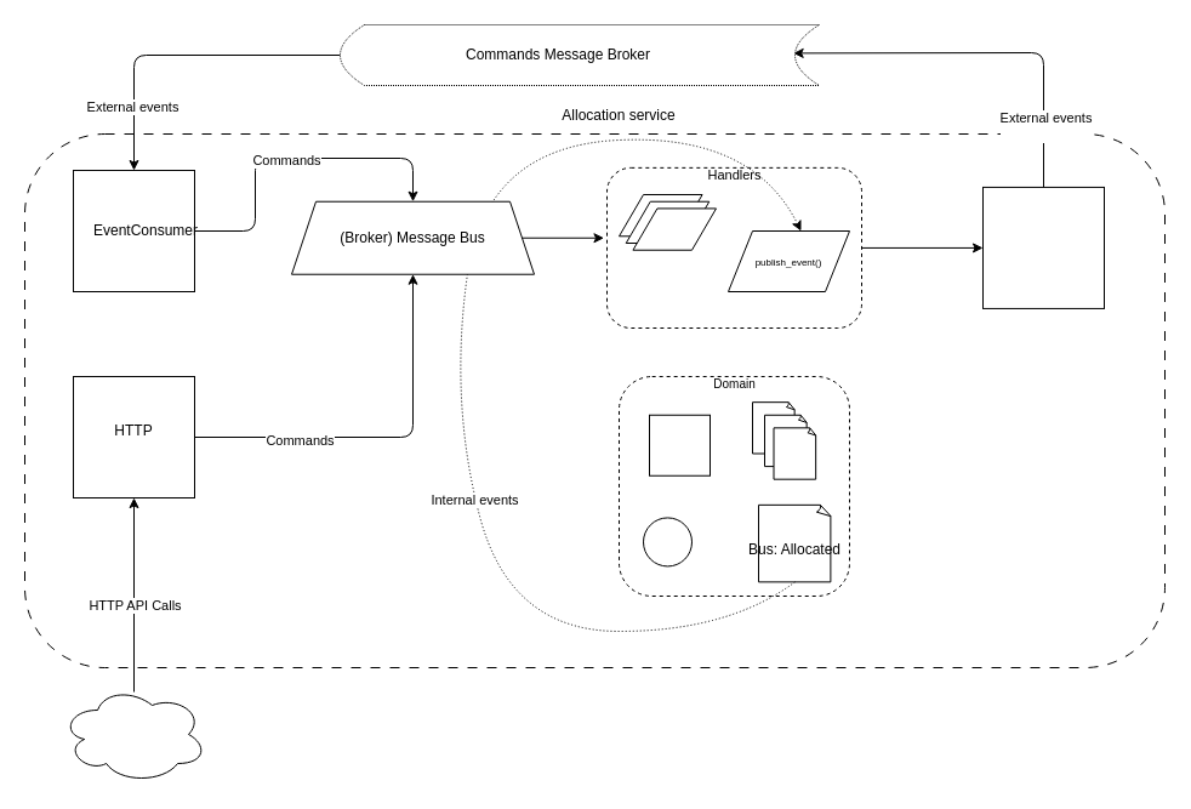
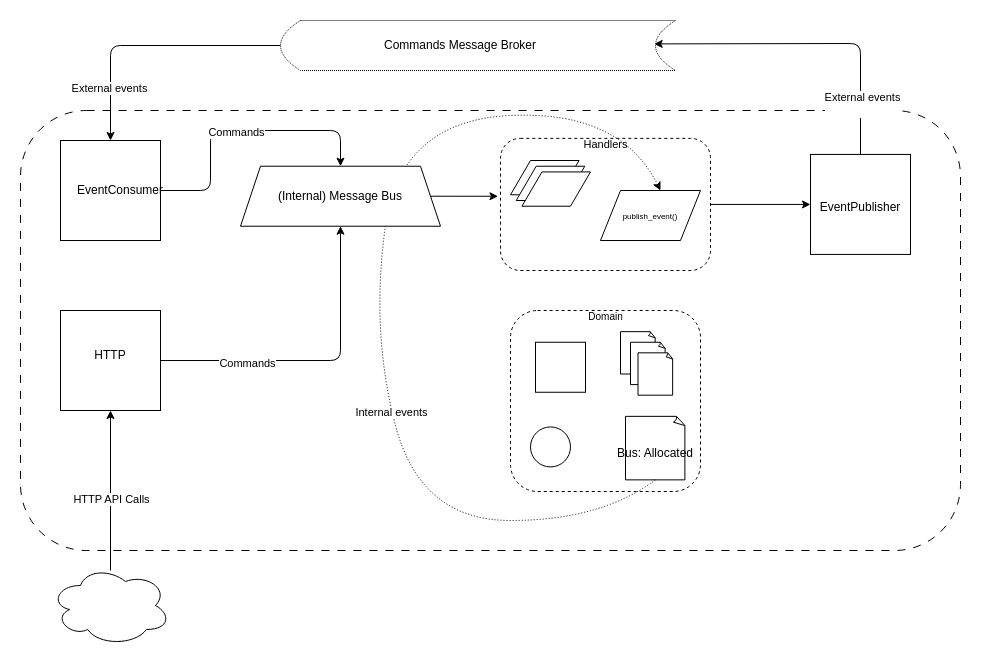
  <mxCell id="0" />
  <mxCell id="1" parent="0" />
  <mxCell id="2" value="" style="rounded=1;whiteSpace=wrap;html=1;fillColor=none;dashed=1;dashPattern=8 8;strokeColor=light-dark(#000000,#FFFFFF);" vertex="1" parent="1"><mxGeometry x="20" y="110" width="940" height="440" as="geometry" /></mxCell>
  <mxCell id="3" value="" style="endArrow=classic;html=1;rounded=0;exitX=0.5;exitY=1;exitDx=0;exitDy=0;entryX=0.6;entryY=0;entryDx=0;entryDy=0;entryPerimeter=0;exitPerimeter=0;curved=1;dashed=1;dashPattern=1 2;" edge="1" parent="1" source="28" target="18"><mxGeometry width="50" height="50" relative="1" as="geometry"><mxPoint x="400" y="340" as="sourcePoint" /><mxPoint x="660" y="110" as="targetPoint" /><Array as="points"><mxPoint x="600" y="520" /><mxPoint x="420" y="520" /><mxPoint x="370" y="330" /><mxPoint x="400" y="120" /><mxPoint x="620" y="110" /></Array></mxGeometry></mxCell>
  <mxCell id="4" value="Internal events" style="edgeLabel;html=1;align=center;verticalAlign=middle;resizable=0;points=[];" vertex="1" connectable="0" parent="3"><mxGeometry x="-0.253" y="1" relative="1" as="geometry"><mxPoint as="offset" /></mxGeometry></mxCell>
  <mxCell id="5" value="" style="rounded=1;whiteSpace=wrap;html=1;fillColor=none;dashed=1;" vertex="1" parent="1"><mxGeometry x="500" y="137.86" width="210" height="132.14" as="geometry" /></mxCell>
  <mxCell id="6" value="" style="whiteSpace=wrap;html=1;aspect=fixed;" vertex="1" parent="1"><mxGeometry x="60" y="310" width="100" height="100" as="geometry" /></mxCell>
  <mxCell id="7" value="HTTP" style="text;html=1;align=center;verticalAlign=middle;whiteSpace=wrap;rounded=0;" vertex="1" parent="1"><mxGeometry x="80" y="340" width="60" height="30" as="geometry" /></mxCell>
  <mxCell id="8" value="" style="whiteSpace=wrap;html=1;aspect=fixed;" vertex="1" parent="1"><mxGeometry x="60" y="140" width="100" height="100" as="geometry" /></mxCell>
  <mxCell id="9" value="&lt;div&gt;EventConsumer&lt;/div&gt;" style="text;html=1;align=center;verticalAlign=middle;whiteSpace=wrap;rounded=0;" vertex="1" parent="1"><mxGeometry x="90" y="175" width="60" height="30" as="geometry" /></mxCell>
  <mxCell id="10" value="" style="shape=trapezoid;perimeter=trapezoidPerimeter;whiteSpace=wrap;html=1;fixedSize=1;" vertex="1" parent="1"><mxGeometry x="240" y="165.72" width="200" height="60" as="geometry" /></mxCell>
- <mxCell id="11" value="(Broker) Message Bus" style="text;html=1;align=center;verticalAlign=middle;whiteSpace=wrap;rounded=0;" vertex="1" parent="1"><mxGeometry x="265" y="180.72" width="150" height="30" as="geometry" /></mxCell>
+ <mxCell id="11" value="(Internal) Message Bus" style="text;html=1;align=center;verticalAlign=middle;whiteSpace=wrap;rounded=0;" vertex="1" parent="1"><mxGeometry x="265" y="180.72" width="150" height="30" as="geometry" /></mxCell>
  <mxCell id="12" value="" style="whiteSpace=wrap;html=1;aspect=fixed;" vertex="1" parent="1"><mxGeometry x="810" y="153.93" width="100" height="100" as="geometry" /></mxCell>
+ <mxCell id="13" value="&lt;br&gt;&lt;div&gt;EventPublisher&lt;/div&gt;" style="text;html=1;align=center;verticalAlign=middle;whiteSpace=wrap;rounded=0;" vertex="1" parent="1"><mxGeometry x="830" y="183.93" width="60" height="30" as="geometry" /></mxCell>
  <mxCell id="14" value="" style="ellipse;shape=cloud;whiteSpace=wrap;html=1;" vertex="1" parent="1"><mxGeometry x="50" y="565" width="120" height="80" as="geometry" /></mxCell>
  <mxCell id="15" value="" style="endArrow=classic;html=1;rounded=0;exitX=0.5;exitY=0.063;exitDx=0;exitDy=0;exitPerimeter=0;entryX=0.5;entryY=1;entryDx=0;entryDy=0;" edge="1" parent="1" source="14" target="6"><mxGeometry width="50" height="50" relative="1" as="geometry"><mxPoint x="110" y="560" as="sourcePoint" /><mxPoint x="110" y="420" as="targetPoint" /></mxGeometry></mxCell>
  <mxCell id="16" value="HTTP API Calls" style="edgeLabel;html=1;align=center;verticalAlign=middle;resizable=0;points=[];" vertex="1" connectable="0" parent="15"><mxGeometry x="-0.1" relative="1" as="geometry"><mxPoint as="offset" /></mxGeometry></mxCell>
  <mxCell id="17" value="" style="group" vertex="1" connectable="0" parent="1"><mxGeometry x="600" y="190" width="100" height="50" as="geometry" /></mxCell>
  <mxCell id="18" value="" style="shape=parallelogram;perimeter=parallelogramPerimeter;whiteSpace=wrap;html=1;fixedSize=1;" vertex="1" parent="17"><mxGeometry width="100" height="50" as="geometry" /></mxCell>
  <mxCell id="19" value="&lt;font style=&quot;font-size: 8px;&quot;&gt;publish_event()&lt;/font&gt;" style="text;html=1;align=center;verticalAlign=middle;whiteSpace=wrap;rounded=0;" vertex="1" parent="17"><mxGeometry x="25" y="12.5" width="50" height="25" as="geometry" /></mxCell>
  <mxCell id="20" value="" style="group" vertex="1" connectable="0" parent="1"><mxGeometry x="510" y="310" width="190" height="181" as="geometry" /></mxCell>
  <mxCell id="21" value="" style="rounded=1;whiteSpace=wrap;html=1;fillColor=none;dashed=1;" vertex="1" parent="20"><mxGeometry width="190" height="181.0" as="geometry" /></mxCell>
  <mxCell id="22" value="Bus: Allocated" style="text;html=1;align=center;verticalAlign=middle;whiteSpace=wrap;rounded=0;" vertex="1" parent="20"><mxGeometry x="100" y="127.018" width="90" height="31.754" as="geometry" /></mxCell>
  <mxCell id="23" value="" style="whiteSpace=wrap;html=1;shape=mxgraph.basic.document" vertex="1" parent="20"><mxGeometry x="110" y="21.17" width="35" height="42.339" as="geometry" /></mxCell>
  <mxCell id="24" value="" style="whiteSpace=wrap;html=1;shape=mxgraph.basic.document" vertex="1" parent="20"><mxGeometry x="120" y="31.754" width="35" height="42.339" as="geometry" /></mxCell>
  <mxCell id="25" value="" style="whiteSpace=wrap;html=1;shape=mxgraph.basic.document" vertex="1" parent="20"><mxGeometry x="127.5" y="42.339" width="35" height="42.339" as="geometry" /></mxCell>
  <mxCell id="26" value="" style="whiteSpace=wrap;html=1;aspect=fixed;" vertex="1" parent="20"><mxGeometry x="25" y="31.754" width="50" height="50" as="geometry" /></mxCell>
  <mxCell id="27" value="" style="ellipse;whiteSpace=wrap;html=1;aspect=fixed;" vertex="1" parent="20"><mxGeometry x="20" y="116.433" width="40" height="40" as="geometry" /></mxCell>
  <mxCell id="28" value="" style="whiteSpace=wrap;html=1;shape=mxgraph.basic.document;fillColor=none;" vertex="1" parent="20"><mxGeometry x="115" y="105.848" width="60" height="63.509" as="geometry" /></mxCell>
  <mxCell id="29" value="&lt;div&gt;&lt;font style=&quot;font-size: 10px;&quot;&gt;Domain&lt;/font&gt;&lt;/div&gt;" style="text;html=1;align=center;verticalAlign=middle;resizable=0;points=[];autosize=1;strokeColor=none;fillColor=none;" vertex="1" parent="20"><mxGeometry x="65" y="-8.83" width="60" height="30" as="geometry" /></mxCell>
  <mxCell id="30" value="" style="shape=parallelogram;perimeter=parallelogramPerimeter;whiteSpace=wrap;html=1;fixedSize=1;" vertex="1" parent="1"><mxGeometry x="510" y="160" width="68.57" height="34.29" as="geometry" /></mxCell>
  <mxCell id="31" value="" style="shape=parallelogram;perimeter=parallelogramPerimeter;whiteSpace=wrap;html=1;fixedSize=1;" vertex="1" parent="1"><mxGeometry x="515.714" y="165.715" width="68.571" height="34.29" as="geometry" /></mxCell>
  <mxCell id="32" value="" style="shape=parallelogram;perimeter=parallelogramPerimeter;whiteSpace=wrap;html=1;fixedSize=1;" vertex="1" parent="1"><mxGeometry x="521.429" y="171.43" width="68.571" height="34.29" as="geometry" /></mxCell>
  <mxCell id="33" value="" style="endArrow=classic;html=1;rounded=1;entryX=0.5;entryY=1;entryDx=0;entryDy=0;exitX=1;exitY=0.5;exitDx=0;exitDy=0;curved=0;" edge="1" parent="1" source="6" target="10"><mxGeometry width="50" height="50" relative="1" as="geometry"><mxPoint x="170" y="360" as="sourcePoint" /><mxPoint x="450" y="290" as="targetPoint" /><Array as="points"><mxPoint x="340" y="360" /></Array></mxGeometry></mxCell>
  <mxCell id="34" value="Commands" style="edgeLabel;html=1;align=center;verticalAlign=middle;resizable=0;points=[];" vertex="1" connectable="0" parent="33"><mxGeometry x="-0.453" y="-2" relative="1" as="geometry"><mxPoint as="offset" /></mxGeometry></mxCell>
  <mxCell id="35" value="" style="endArrow=classic;html=1;rounded=1;exitX=1;exitY=0.5;exitDx=0;exitDy=0;entryX=0.5;entryY=0;entryDx=0;entryDy=0;curved=0;" edge="1" parent="1" source="8" target="10"><mxGeometry width="50" height="50" relative="1" as="geometry"><mxPoint x="400" y="340" as="sourcePoint" /><mxPoint x="360" y="120" as="targetPoint" /><Array as="points"><mxPoint x="210" y="190" /><mxPoint x="210" y="130" /><mxPoint x="340" y="130" /></Array></mxGeometry></mxCell>
  <mxCell id="36" value="Commands" style="edgeLabel;html=1;align=center;verticalAlign=middle;resizable=0;points=[];" vertex="1" connectable="0" parent="35"><mxGeometry x="-0.019" y="-1" relative="1" as="geometry"><mxPoint as="offset" /></mxGeometry></mxCell>
  <mxCell id="37" value="" style="endArrow=classic;html=1;rounded=1;entryX=0.5;entryY=0;entryDx=0;entryDy=0;curved=0;exitX=0;exitY=0.5;exitDx=0;exitDy=0;" edge="1" parent="1" source="45" target="8"><mxGeometry width="50" height="50" relative="1" as="geometry"><mxPoint x="280" as="sourcePoint" y="60" /><mxPoint x="120" as="targetPoint" y="60" /><Array as="points"><mxPoint x="110" y="45" /></Array></mxGeometry></mxCell>
  <mxCell id="38" value="External events" style="edgeLabel;html=1;align=center;verticalAlign=middle;resizable=0;points=[];" vertex="1" connectable="0" parent="37"><mxGeometry x="0.601" y="-2" relative="1" as="geometry"><mxPoint as="offset" /></mxGeometry></mxCell>
  <mxCell id="39" value="" style="endArrow=classic;html=1;rounded=0;entryX=-0.012;entryY=0.438;entryDx=0;entryDy=0;entryPerimeter=0;exitX=1;exitY=0.5;exitDx=0;exitDy=0;" edge="1" parent="1" source="10" target="5"><mxGeometry width="50" height="50" relative="1" as="geometry"><mxPoint x="400" y="340" as="sourcePoint" /><mxPoint x="450" y="290" as="targetPoint" /></mxGeometry></mxCell>
  <mxCell id="40" value="" style="endArrow=classic;html=1;rounded=0;entryX=0;entryY=0.5;entryDx=0;entryDy=0;exitX=1;exitY=0.5;exitDx=0;exitDy=0;" edge="1" parent="1" source="5" target="12"><mxGeometry width="50" height="50" relative="1" as="geometry"><mxPoint x="530" y="340" as="sourcePoint" /><mxPoint x="580" y="290" as="targetPoint" /></mxGeometry></mxCell>
  <mxCell id="41" value="" style="endArrow=classic;html=1;rounded=1;exitX=0.5;exitY=0;exitDx=0;exitDy=0;entryX=0.946;entryY=0.468;entryDx=0;entryDy=0;entryPerimeter=0;curved=0;" edge="1" parent="1" source="12" target="45"><mxGeometry width="50" height="50" relative="1" as="geometry"><mxPoint x="840" y="120" as="sourcePoint" /><mxPoint x="890" y="70" as="targetPoint" /><Array as="points"><mxPoint x="860" y="43" /></Array></mxGeometry></mxCell>
  <mxCell id="42" value="External events&lt;div&gt;&lt;br&gt;&lt;/div&gt;" style="edgeLabel;html=1;align=center;verticalAlign=middle;resizable=0;points=[];" vertex="1" connectable="0" parent="41"><mxGeometry x="-0.685" y="-1" relative="1" as="geometry"><mxPoint as="offset" /></mxGeometry></mxCell>
  <mxCell id="43" value="&lt;font style=&quot;font-size: 11px;&quot;&gt;Handlers&lt;/font&gt;&lt;div&gt;&lt;br&gt;&lt;/div&gt;" style="text;html=1;align=center;verticalAlign=middle;resizable=0;points=[];autosize=1;strokeColor=none;fillColor=none;" vertex="1" parent="1"><mxGeometry x="570" y="131.43" width="70" height="40" as="geometry" /></mxCell>
  <mxCell id="44" value="" style="group" vertex="1" connectable="0" parent="1"><mxGeometry x="280" y="20" width="395" height="50" as="geometry" /></mxCell>
  <mxCell id="45" value="" style="shape=dataStorage;whiteSpace=wrap;html=1;fixedSize=1;dashed=1;dashPattern=1 1;" vertex="1" parent="44"><mxGeometry width="395" height="50" as="geometry" /></mxCell>
  <mxCell id="46" value="Commands Message Broker" style="text;html=1;align=center;verticalAlign=middle;whiteSpace=wrap;rounded=0;" vertex="1" parent="44"><mxGeometry x="40" y="10" width="280" height="30" as="geometry" /></mxCell>
- <mxCell id="47" value="&lt;font style=&quot;color: light-dark(rgb(0, 0, 0), rgb(255, 255, 255));&quot;&gt;Allocation service&lt;/font&gt;" style="text;html=1;align=center;verticalAlign=middle;whiteSpace=wrap;rounded=0;" vertex="1" parent="1"><mxGeometry x="400" y="80" width="220" height="30" as="geometry" /></mxCell>
